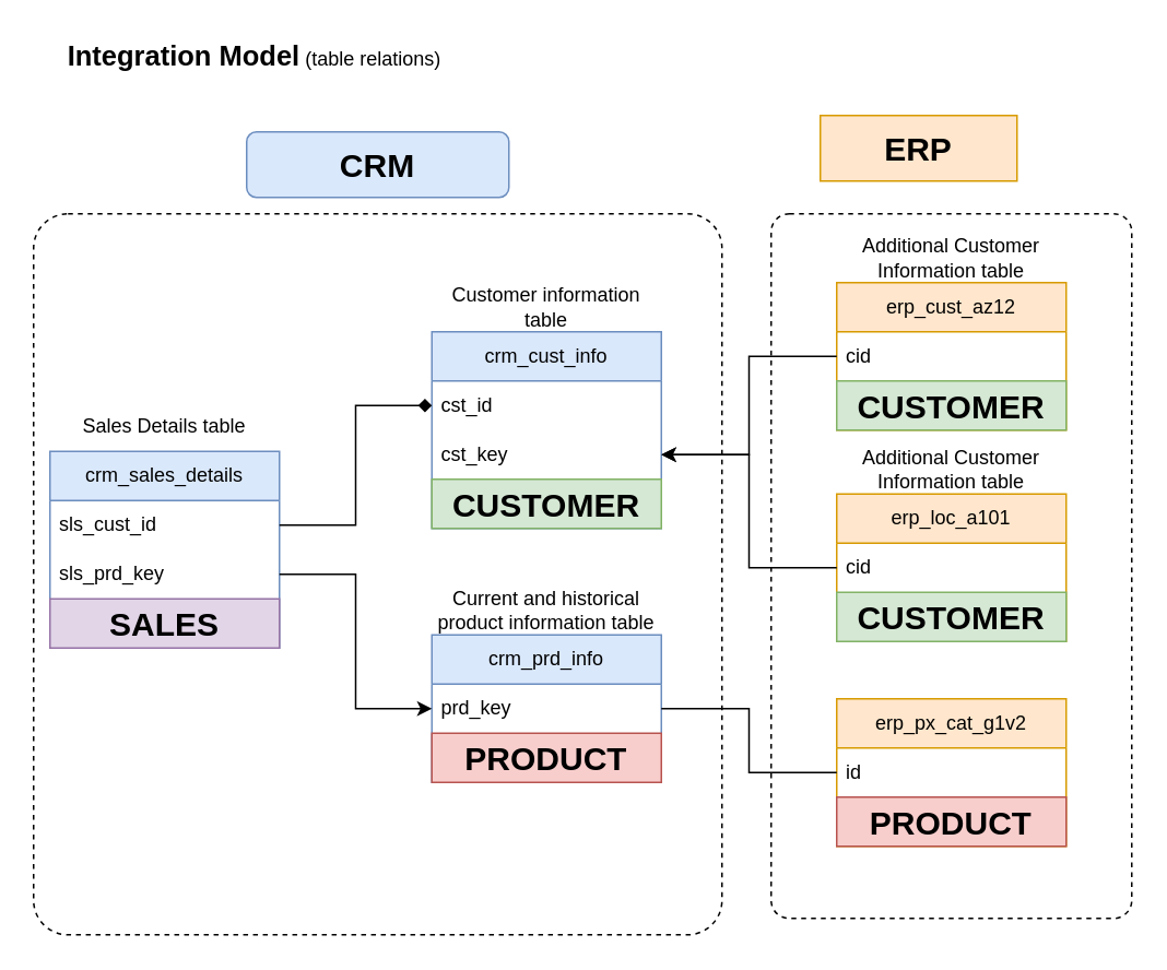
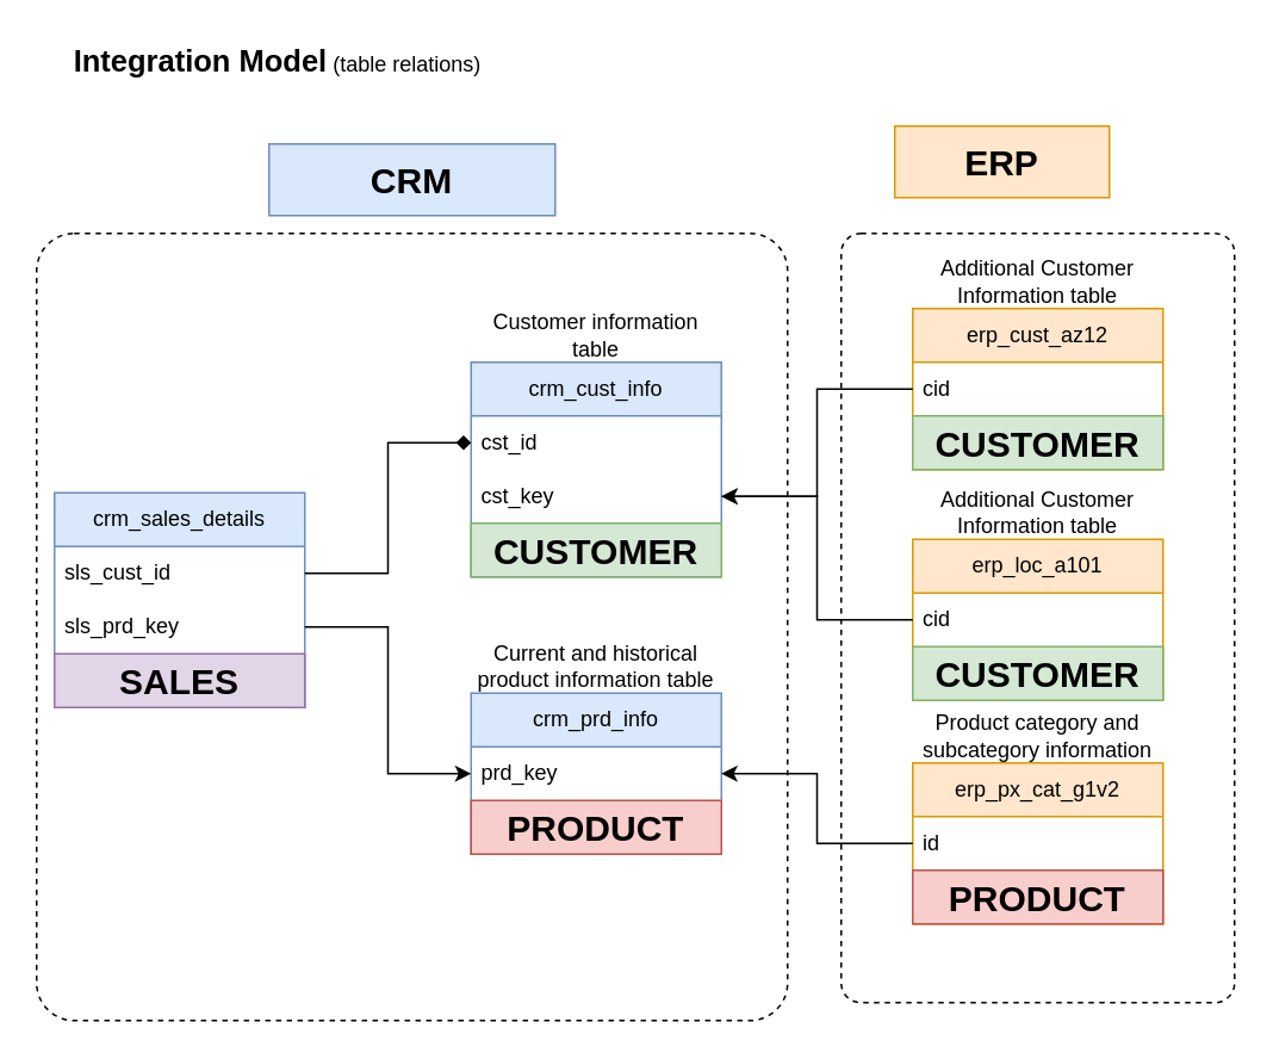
  <mxCell id="0" />
  <mxCell id="1" parent="0" />
  <mxCell id="2" value="" style="rounded=1;whiteSpace=wrap;html=1;arcSize=5;fillColor=none;dashed=1;" parent="1" vertex="1"><mxGeometry x="470" y="130" width="220" height="430" as="geometry" /></mxCell>
  <mxCell id="3" value="" style="rounded=1;whiteSpace=wrap;html=1;arcSize=5;fillColor=none;dashed=1;" parent="1" vertex="1"><mxGeometry x="20" y="130" width="420" height="440" as="geometry" /></mxCell>
  <mxCell id="4" value="&lt;b&gt;&lt;font style=&quot;font-size: 17px;&quot;&gt;Integration Model&lt;/font&gt; &lt;/b&gt;(table relations&lt;span style=&quot;background-color: transparent; color: light-dark(rgb(0, 0, 0), rgb(255, 255, 255));&quot;&gt;)&lt;/span&gt;" style="text;html=1;align=center;verticalAlign=middle;whiteSpace=wrap;rounded=0;" parent="1" vertex="1"><mxGeometry x="20" y="20" width="270" height="30" as="geometry" /></mxCell>
  <mxCell id="5" value="crm_cust_info" style="swimlane;fontStyle=0;childLayout=stackLayout;horizontal=1;startSize=30;horizontalStack=0;resizeParent=1;resizeParentMax=0;resizeLast=0;collapsible=1;marginBottom=0;whiteSpace=wrap;html=1;fillColor=#dae8fc;strokeColor=#6c8ebf;" parent="1" vertex="1"><mxGeometry x="263" y="202" width="140" height="120" as="geometry" /></mxCell>
  <mxCell id="6" value="cst_id" style="text;strokeColor=none;fillColor=none;align=left;verticalAlign=middle;spacingLeft=4;spacingRight=4;overflow=hidden;points=[[0,0.5],[1,0.5]];portConstraint=eastwest;rotatable=0;whiteSpace=wrap;html=1;" parent="5" vertex="1"><mxGeometry y="30" width="140" height="30" as="geometry" /></mxCell>
  <mxCell id="7" value="cst_key" style="text;strokeColor=none;fillColor=none;align=left;verticalAlign=middle;spacingLeft=4;spacingRight=4;overflow=hidden;points=[[0,0.5],[1,0.5]];portConstraint=eastwest;rotatable=0;whiteSpace=wrap;html=1;" parent="5" vertex="1"><mxGeometry y="60" width="140" height="30" as="geometry" /></mxCell>
  <mxCell id="8" value="CUSTOMER" style="text;html=1;strokeColor=#82b366;fillColor=#d5e8d4;align=center;verticalAlign=middle;whiteSpace=wrap;overflow=hidden;fontSize=20;fontStyle=1" parent="5" vertex="1"><mxGeometry y="90" width="140" height="30" as="geometry" /></mxCell>
  <mxCell id="9" value="Customer information table" style="rounded=1;whiteSpace=wrap;html=1;fillColor=none;strokeColor=none;" parent="1" vertex="1"><mxGeometry x="263" y="172" width="140" height="30" as="geometry" /></mxCell>
  <mxCell id="10" value="crm_prd_info" style="swimlane;fontStyle=0;childLayout=stackLayout;horizontal=1;startSize=30;horizontalStack=0;resizeParent=1;resizeParentMax=0;resizeLast=0;collapsible=1;marginBottom=0;whiteSpace=wrap;html=1;fillColor=#dae8fc;strokeColor=#6c8ebf;" parent="1" vertex="1"><mxGeometry x="263" y="387" width="140" height="90" as="geometry" /></mxCell>
  <mxCell id="11" value="prd_key" style="text;strokeColor=none;fillColor=none;align=left;verticalAlign=middle;spacingLeft=4;spacingRight=4;overflow=hidden;points=[[0,0.5],[1,0.5]];portConstraint=eastwest;rotatable=0;whiteSpace=wrap;html=1;" parent="10" vertex="1"><mxGeometry y="30" width="140" height="30" as="geometry" /></mxCell>
  <mxCell id="12" value="PRODUCT" style="text;html=1;strokeColor=#b85450;fillColor=#f8cecc;align=center;verticalAlign=middle;whiteSpace=wrap;overflow=hidden;fontSize=20;fontStyle=1" parent="10" vertex="1"><mxGeometry y="60" width="140" height="30" as="geometry" /></mxCell>
  <mxCell id="13" value="Current and historical product information table" style="rounded=1;whiteSpace=wrap;html=1;fillColor=none;strokeColor=none;" parent="1" vertex="1"><mxGeometry x="263" y="357" width="140" height="30" as="geometry" /></mxCell>
  <mxCell id="14" value="crm_sales_details" style="swimlane;fontStyle=0;childLayout=stackLayout;horizontal=1;startSize=30;horizontalStack=0;resizeParent=1;resizeParentMax=0;resizeLast=0;collapsible=1;marginBottom=0;whiteSpace=wrap;html=1;fillColor=#dae8fc;strokeColor=#6c8ebf;" parent="1" vertex="1"><mxGeometry x="30" y="275" width="140" height="120" as="geometry" /></mxCell>
  <mxCell id="15" value="sls_cust_id" style="text;strokeColor=none;fillColor=none;align=left;verticalAlign=middle;spacingLeft=4;spacingRight=4;overflow=hidden;points=[[0,0.5],[1,0.5]];portConstraint=eastwest;rotatable=0;whiteSpace=wrap;html=1;" parent="14" vertex="1"><mxGeometry y="30" width="140" height="30" as="geometry" /></mxCell>
  <mxCell id="16" value="sls_prd_key" style="text;strokeColor=none;fillColor=none;align=left;verticalAlign=middle;spacingLeft=4;spacingRight=4;overflow=hidden;points=[[0,0.5],[1,0.5]];portConstraint=eastwest;rotatable=0;whiteSpace=wrap;html=1;" parent="14" vertex="1"><mxGeometry y="60" width="140" height="30" as="geometry" /></mxCell>
  <mxCell id="17" value="SALES" style="text;html=1;strokeColor=#9673a6;fillColor=#e1d5e7;align=center;verticalAlign=middle;whiteSpace=wrap;overflow=hidden;fontSize=20;fontStyle=1" parent="14" vertex="1"><mxGeometry y="90" width="140" height="30" as="geometry" /></mxCell>
- <mxCell id="18" value="Sales Details table" style="rounded=1;whiteSpace=wrap;html=1;fillColor=none;strokeColor=none;" parent="1" vertex="1"><mxGeometry x="30" y="245" width="140" height="30" as="geometry" /></mxCell>
  <mxCell id="19" style="edgeStyle=orthogonalEdgeStyle;rounded=0;orthogonalLoop=1;jettySize=auto;html=1;entryX=0;entryY=0.5;entryDx=0;entryDy=0;endArrow=diamond;" parent="1" source="15" target="6" edge="1"><mxGeometry relative="1" as="geometry" /></mxCell>
  <mxCell id="20" style="edgeStyle=orthogonalEdgeStyle;rounded=0;orthogonalLoop=1;jettySize=auto;html=1;entryX=0;entryY=0.5;entryDx=0;entryDy=0;" parent="1" source="16" target="11" edge="1"><mxGeometry relative="1" as="geometry" /></mxCell>
  <mxCell id="21" value="erp_cust_az12" style="swimlane;fontStyle=0;childLayout=stackLayout;horizontal=1;startSize=30;horizontalStack=0;resizeParent=1;resizeParentMax=0;resizeLast=0;collapsible=1;marginBottom=0;whiteSpace=wrap;html=1;fillColor=#ffe6cc;strokeColor=#d79b00;" parent="1" vertex="1"><mxGeometry x="510" y="172" width="140" height="90" as="geometry" /></mxCell>
  <mxCell id="22" value="cid" style="text;strokeColor=none;fillColor=none;align=left;verticalAlign=middle;spacingLeft=4;spacingRight=4;overflow=hidden;points=[[0,0.5],[1,0.5]];portConstraint=eastwest;rotatable=0;whiteSpace=wrap;html=1;" parent="21" vertex="1"><mxGeometry y="30" width="140" height="30" as="geometry" /></mxCell>
  <mxCell id="23" value="CUSTOMER" style="text;html=1;strokeColor=#82b366;fillColor=#d5e8d4;align=center;verticalAlign=middle;whiteSpace=wrap;overflow=hidden;fontSize=20;fontStyle=1" parent="21" vertex="1"><mxGeometry y="60" width="140" height="30" as="geometry" /></mxCell>
  <mxCell id="24" value="Additional Customer Information table" style="rounded=1;whiteSpace=wrap;html=1;fillColor=none;strokeColor=none;" parent="1" vertex="1"><mxGeometry x="510" y="142" width="140" height="30" as="geometry" /></mxCell>
  <mxCell id="25" style="edgeStyle=orthogonalEdgeStyle;rounded=0;orthogonalLoop=1;jettySize=auto;html=1;entryX=1;entryY=0.5;entryDx=0;entryDy=0;" parent="1" source="22" target="7" edge="1"><mxGeometry relative="1" as="geometry" /></mxCell>
  <mxCell id="26" value="erp_loc_a101" style="swimlane;fontStyle=0;childLayout=stackLayout;horizontal=1;startSize=30;horizontalStack=0;resizeParent=1;resizeParentMax=0;resizeLast=0;collapsible=1;marginBottom=0;whiteSpace=wrap;html=1;fillColor=#ffe6cc;strokeColor=#d79b00;" parent="1" vertex="1"><mxGeometry x="510" y="301" width="140" height="90" as="geometry" /></mxCell>
  <mxCell id="27" value="cid" style="text;strokeColor=none;fillColor=none;align=left;verticalAlign=middle;spacingLeft=4;spacingRight=4;overflow=hidden;points=[[0,0.5],[1,0.5]];portConstraint=eastwest;rotatable=0;whiteSpace=wrap;html=1;" parent="26" vertex="1"><mxGeometry y="30" width="140" height="30" as="geometry" /></mxCell>
  <mxCell id="28" value="CUSTOMER" style="text;html=1;strokeColor=#82b366;fillColor=#d5e8d4;align=center;verticalAlign=middle;whiteSpace=wrap;overflow=hidden;fontSize=20;fontStyle=1" parent="26" vertex="1"><mxGeometry y="60" width="140" height="30" as="geometry" /></mxCell>
  <mxCell id="29" value="Additional Customer Information table" style="rounded=1;whiteSpace=wrap;html=1;fillColor=none;strokeColor=none;" parent="1" vertex="1"><mxGeometry x="510" y="271" width="140" height="30" as="geometry" /></mxCell>
  <mxCell id="30" style="edgeStyle=orthogonalEdgeStyle;rounded=0;orthogonalLoop=1;jettySize=auto;html=1;entryX=1;entryY=0.5;entryDx=0;entryDy=0;" parent="1" source="27" target="7" edge="1"><mxGeometry relative="1" as="geometry" /></mxCell>
  <mxCell id="31" value="erp_px_cat_g1v2" style="swimlane;fontStyle=0;childLayout=stackLayout;horizontal=1;startSize=30;horizontalStack=0;resizeParent=1;resizeParentMax=0;resizeLast=0;collapsible=1;marginBottom=0;whiteSpace=wrap;html=1;fillColor=#ffe6cc;strokeColor=#d79b00;" parent="1" vertex="1"><mxGeometry x="510" y="426" width="140" height="90" as="geometry" /></mxCell>
  <mxCell id="32" value="id" style="text;strokeColor=none;fillColor=none;align=left;verticalAlign=middle;spacingLeft=4;spacingRight=4;overflow=hidden;points=[[0,0.5],[1,0.5]];portConstraint=eastwest;rotatable=0;whiteSpace=wrap;html=1;" parent="31" vertex="1"><mxGeometry y="30" width="140" height="30" as="geometry" /></mxCell>
  <mxCell id="33" value="&lt;font&gt;PRODUCT&lt;/font&gt;" style="text;html=1;strokeColor=#b85450;fillColor=#f8cecc;align=center;verticalAlign=middle;whiteSpace=wrap;overflow=hidden;fontSize=20;fontStyle=1" parent="31" vertex="1"><mxGeometry y="60" width="140" height="30" as="geometry" /></mxCell>
- <mxCell id="35" style="edgeStyle=orthogonalEdgeStyle;rounded=0;orthogonalLoop=1;jettySize=auto;html=1;entryX=1;entryY=0.5;entryDx=0;entryDy=0;endArrow=none;" parent="1" source="32" target="11" edge="1"><mxGeometry relative="1" as="geometry" /></mxCell>
- <mxCell id="36" value="&lt;b&gt;&lt;font style=&quot;font-size: 20px;&quot;&gt;CRM&lt;/font&gt;&lt;/b&gt;" style="whiteSpace=wrap;html=1;fillColor=#dae8fc;strokeColor=#6c8ebf;rounded=1;" parent="1" vertex="1"><mxGeometry x="150" y="80" width="160" height="40" as="geometry" /></mxCell>
+ <mxCell id="34" value="Product category and subcategory information" style="rounded=1;whiteSpace=wrap;html=1;fillColor=none;strokeColor=none;" parent="1" vertex="1"><mxGeometry x="510" y="396" width="140" height="30" as="geometry" /></mxCell>
+ <mxCell id="35" style="edgeStyle=orthogonalEdgeStyle;rounded=0;orthogonalLoop=1;jettySize=auto;html=1;entryX=1;entryY=0.5;entryDx=0;entryDy=0;" parent="1" source="32" target="11" edge="1"><mxGeometry relative="1" as="geometry" /></mxCell>
+ <mxCell id="36" value="&lt;b&gt;&lt;font style=&quot;font-size: 20px;&quot;&gt;CRM&lt;/font&gt;&lt;/b&gt;" style="rounded=0;whiteSpace=wrap;html=1;fillColor=#dae8fc;strokeColor=#6c8ebf;" parent="1" vertex="1"><mxGeometry x="150" y="80" width="160" height="40" as="geometry" /></mxCell>
  <mxCell id="37" value="&lt;span style=&quot;font-size: 20px;&quot;&gt;&lt;b&gt;ERP&lt;/b&gt;&lt;/span&gt;" style="rounded=0;whiteSpace=wrap;html=1;fillColor=#ffe6cc;strokeColor=#d79b00;" parent="1" vertex="1"><mxGeometry x="500" y="70" width="120" height="40" as="geometry" /></mxCell>
